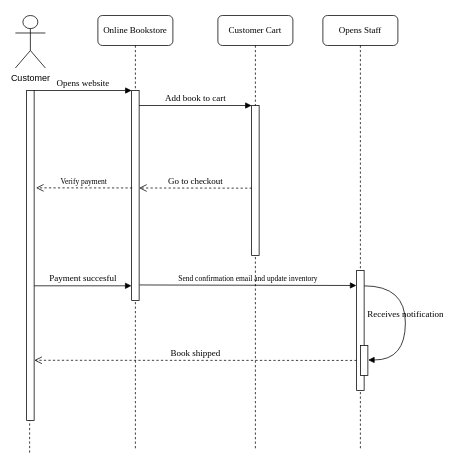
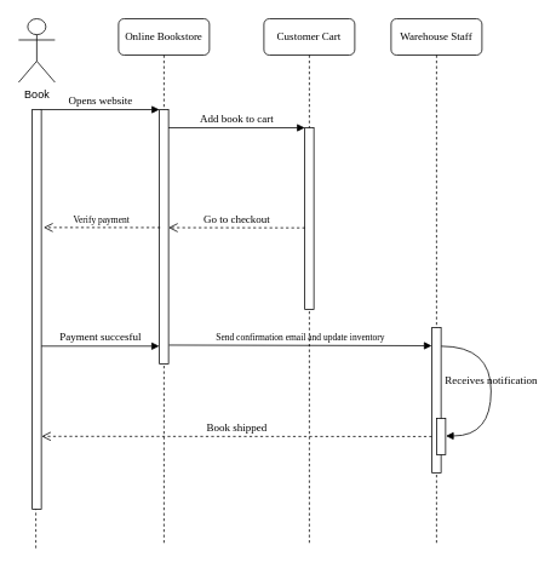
  <mxCell id="0" />
  <mxCell id="1" parent="0" />
  <mxCell id="2" value="Online Bookstore" style="shape=umlLifeline;perimeter=lifelinePerimeter;whiteSpace=wrap;html=1;container=1;collapsible=0;recursiveResize=0;outlineConnect=0;rounded=1;shadow=0;comic=0;labelBackgroundColor=none;strokeWidth=1;fontFamily=Verdana;fontSize=12;align=center;" parent="1" vertex="1"><mxGeometry x="130" y="20" width="100" height="580" as="geometry" /></mxCell>
  <mxCell id="3" value="" style="html=1;points=[];perimeter=orthogonalPerimeter;rounded=0;shadow=0;comic=0;labelBackgroundColor=none;strokeWidth=1;fontFamily=Verdana;fontSize=12;align=center;" parent="2" vertex="1"><mxGeometry x="45" y="100" width="10" height="280" as="geometry" /></mxCell>
  <mxCell id="4" value="Customer Cart" style="shape=umlLifeline;perimeter=lifelinePerimeter;whiteSpace=wrap;html=1;container=1;collapsible=0;recursiveResize=0;outlineConnect=0;rounded=1;shadow=0;comic=0;labelBackgroundColor=none;strokeWidth=1;fontFamily=Verdana;fontSize=12;align=center;" parent="1" vertex="1"><mxGeometry x="290" y="20" width="100" height="580" as="geometry" /></mxCell>
  <mxCell id="5" value="" style="html=1;points=[];perimeter=orthogonalPerimeter;rounded=0;shadow=0;comic=0;labelBackgroundColor=none;strokeWidth=1;fontFamily=Verdana;fontSize=12;align=center;" parent="4" vertex="1"><mxGeometry x="45" y="120" width="10" height="200" as="geometry" /></mxCell>
  <mxCell id="6" value="Book shipped" style="html=1;verticalAlign=bottom;endArrow=open;dashed=1;endSize=8;labelBackgroundColor=none;fontFamily=Verdana;fontSize=12;edgeStyle=elbowEdgeStyle;elbow=vertical;exitX=0.027;exitY=0.551;exitDx=0;exitDy=0;exitPerimeter=0;entryX=1.029;entryY=0.817;entryDx=0;entryDy=0;entryPerimeter=0;" parent="4" target="17" edge="1"><mxGeometry relative="1" as="geometry"><mxPoint x="34.73" y="459.71" as="targetPoint" /><Array as="points"><mxPoint x="109.73" y="459.71" /><mxPoint x="439.73" y="409.71" /></Array><mxPoint x="185.0" y="459.91" as="sourcePoint" /></mxGeometry></mxCell>
- <mxCell id="7" value="Opens Staff" style="shape=umlLifeline;perimeter=lifelinePerimeter;whiteSpace=wrap;html=1;container=1;collapsible=0;recursiveResize=0;outlineConnect=0;rounded=1;shadow=0;comic=0;labelBackgroundColor=none;strokeWidth=1;fontFamily=Verdana;fontSize=12;align=center;" parent="1" vertex="1"><mxGeometry x="430" y="20" width="100" height="580" as="geometry" /></mxCell>
+ <mxCell id="7" value="Warehouse Staff" style="shape=umlLifeline;perimeter=lifelinePerimeter;whiteSpace=wrap;html=1;container=1;collapsible=0;recursiveResize=0;outlineConnect=0;rounded=1;shadow=0;comic=0;labelBackgroundColor=none;strokeWidth=1;fontFamily=Verdana;fontSize=12;align=center;" parent="1" vertex="1"><mxGeometry x="430" y="20" width="100" height="580" as="geometry" /></mxCell>
  <mxCell id="8" value="Send confirmation email and update inventory" style="html=1;verticalAlign=bottom;endArrow=block;labelBackgroundColor=none;fontFamily=Verdana;fontSize=10;edgeStyle=elbowEdgeStyle;elbow=vertical;exitX=1.051;exitY=0.926;exitDx=0;exitDy=0;exitPerimeter=0;entryX=-0.029;entryY=0.125;entryDx=0;entryDy=0;entryPerimeter=0;" parent="1" source="3" target="9" edge="1"><mxGeometry relative="1" as="geometry"><mxPoint x="250" y="310" as="sourcePoint" /><Array as="points"><mxPoint x="200" y="380" /><mxPoint x="210" y="320" /></Array><mxPoint x="420" y="410" as="targetPoint" /></mxGeometry></mxCell>
  <mxCell id="9" value="" style="html=1;points=[];perimeter=orthogonalPerimeter;rounded=0;shadow=0;comic=0;labelBackgroundColor=none;strokeWidth=1;fontFamily=Verdana;fontSize=12;align=center;" parent="1" vertex="1"><mxGeometry x="475" y="360" width="10" height="160" as="geometry" /></mxCell>
  <mxCell id="10" value="Payment succesful" style="html=1;verticalAlign=bottom;endArrow=block;labelBackgroundColor=none;fontFamily=Verdana;fontSize=12;entryX=-0.021;entryY=0.93;entryDx=0;entryDy=0;entryPerimeter=0;" parent="1" source="17" target="3" edge="1"><mxGeometry relative="1" as="geometry"><mxPoint x="400" y="360" as="sourcePoint" /><mxPoint x="170" y="380" as="targetPoint" /></mxGeometry></mxCell>
  <mxCell id="11" value="Opens website" style="html=1;verticalAlign=bottom;endArrow=block;entryX=0;entryY=0;labelBackgroundColor=none;fontFamily=Verdana;fontSize=12;edgeStyle=elbowEdgeStyle;elbow=vertical;" parent="1" source="17" target="3" edge="1"><mxGeometry relative="1" as="geometry"><mxPoint x="110" y="130" as="sourcePoint" /></mxGeometry></mxCell>
  <mxCell id="12" value="Add book to cart" style="html=1;verticalAlign=bottom;endArrow=block;entryX=0;entryY=0;labelBackgroundColor=none;fontFamily=Verdana;fontSize=12;edgeStyle=elbowEdgeStyle;elbow=vertical;" parent="1" source="3" target="5" edge="1"><mxGeometry relative="1" as="geometry"><mxPoint x="260" y="140" as="sourcePoint" /></mxGeometry></mxCell>
  <mxCell id="13" value="" style="html=1;points=[];perimeter=orthogonalPerimeter;rounded=0;shadow=0;comic=0;labelBackgroundColor=none;strokeWidth=1;fontFamily=Verdana;fontSize=12;align=center;" parent="1" vertex="1"><mxGeometry x="480" y="460" width="10" height="40" as="geometry" /></mxCell>
  <mxCell id="14" value="Receives notification" style="html=1;verticalAlign=bottom;endArrow=block;labelBackgroundColor=none;fontFamily=Verdana;fontSize=12;elbow=vertical;edgeStyle=orthogonalEdgeStyle;curved=1;entryX=1;entryY=0.286;entryPerimeter=0;exitX=1.02;exitY=0.128;exitPerimeter=0;exitDx=0;exitDy=0;" parent="1" edge="1" source="9"><mxGeometry relative="1" as="geometry"><mxPoint x="485.333" y="441" as="sourcePoint" /><mxPoint x="490.333" y="479.333" as="targetPoint" /><Array as="points"><mxPoint x="540" y="381" /><mxPoint x="540" y="479" /></Array></mxGeometry></mxCell>
- <mxCell id="15" value="Customer" style="shape=umlActor;verticalLabelPosition=bottom;verticalAlign=top;html=1;outlineConnect=0;" parent="1" vertex="1"><mxGeometry x="20" y="20" width="40" height="70" as="geometry" /></mxCell>
+ <mxCell id="15" value="Book" style="shape=umlActor;verticalLabelPosition=bottom;verticalAlign=top;html=1;outlineConnect=0;" parent="1" vertex="1"><mxGeometry x="20" y="20" width="40" height="70" as="geometry" /></mxCell>
  <mxCell id="16" value="" style="endArrow=none;dashed=1;html=1;rounded=0;entryX=0.42;entryY=0.003;entryDx=0;entryDy=0;entryPerimeter=0;" parent="1" edge="1" target="17"><mxGeometry width="50" height="50" relative="1" as="geometry"><mxPoint x="39" y="602.857" as="sourcePoint" /><mxPoint x="40" y="110" as="targetPoint" /></mxGeometry></mxCell>
  <mxCell id="17" value="" style="html=1;points=[];perimeter=orthogonalPerimeter;rounded=0;shadow=0;comic=0;labelBackgroundColor=none;strokeWidth=1;fontFamily=Verdana;fontSize=12;align=center;" parent="1" vertex="1"><mxGeometry x="35" y="120" width="10" height="440" as="geometry" /></mxCell>
  <mxCell id="18" value="Go to checkout" style="html=1;verticalAlign=bottom;endArrow=open;dashed=1;endSize=8;labelBackgroundColor=none;fontFamily=Verdana;fontSize=12;edgeStyle=elbowEdgeStyle;elbow=vertical;exitX=0.027;exitY=0.551;exitDx=0;exitDy=0;exitPerimeter=0;" parent="1" source="5" target="3" edge="1"><mxGeometry relative="1" as="geometry"><mxPoint x="540" y="246" as="targetPoint" /><Array as="points"><mxPoint x="260" y="250" /><mxPoint x="590" y="200" /></Array><mxPoint x="330" y="250" as="sourcePoint" /></mxGeometry></mxCell>
  <mxCell id="19" value="Verify payment" style="html=1;verticalAlign=bottom;endArrow=open;dashed=1;endSize=8;labelBackgroundColor=none;fontFamily=Verdana;fontSize=10;edgeStyle=elbowEdgeStyle;elbow=vertical;entryX=1.251;entryY=0.297;entryDx=0;entryDy=0;entryPerimeter=0;exitX=0.076;exitY=0.464;exitDx=0;exitDy=0;exitPerimeter=0;" parent="1" source="3" target="17" edge="1"><mxGeometry relative="1" as="geometry"><mxPoint x="60" y="249.82" as="targetPoint" /><Array as="points"><mxPoint x="135" y="249.82" /><mxPoint x="465" y="199.82" /></Array><mxPoint x="170" y="250" as="sourcePoint" /></mxGeometry></mxCell>
